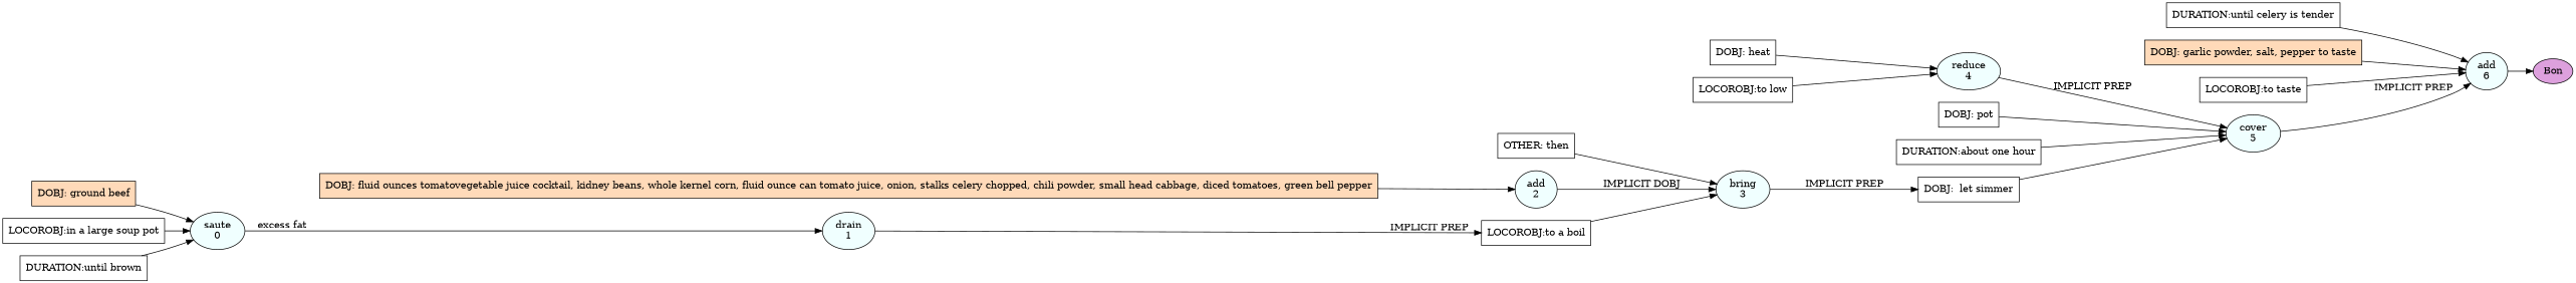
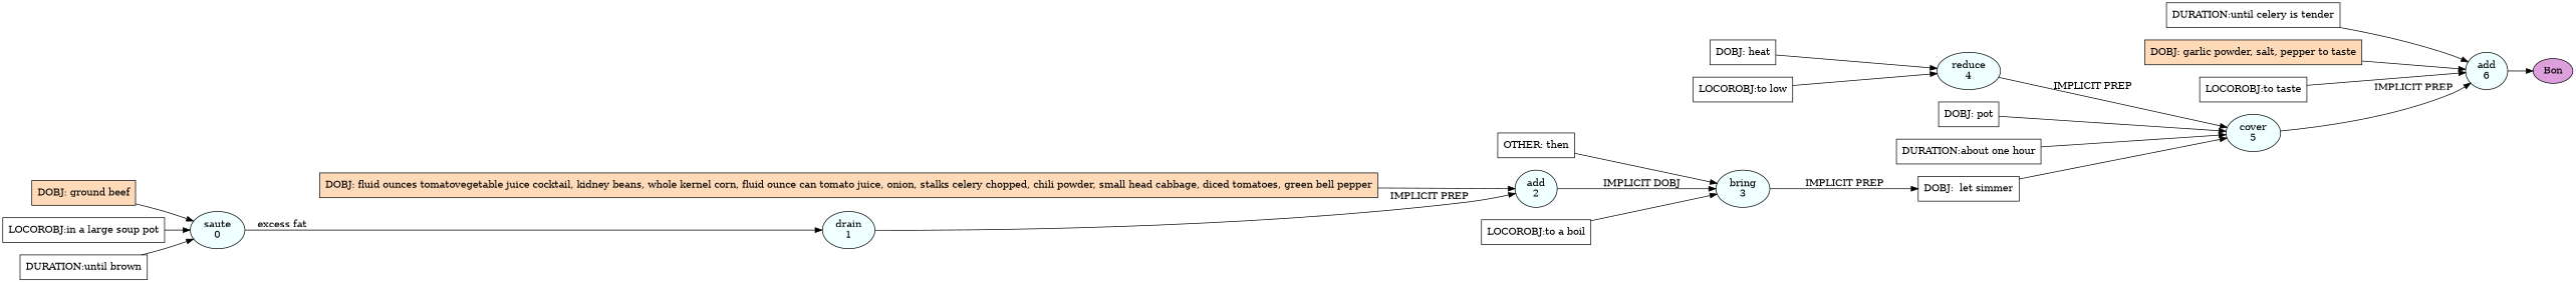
  digraph {
    rankdir=LR
    node [fillcolor=white shape=box style=filled]
    n1 [fillcolor=azure label="saute\n0" shape=oval]
    n2 [fillcolor=azure label="drain\n1" shape=oval]
    n3 [fillcolor=azure label="add\n2" shape=oval]
    n4 [fillcolor=azure label="bring\n3" shape=oval]
    n5 [label="DOBJ:  let simmer"]
    n6 [fillcolor=azure label="reduce\n4" shape=oval]
    n7 [fillcolor=azure label="cover\n5" shape=oval]
    n8 [fillcolor=azure label="add\n6" shape=oval]
    n9 [fillcolor=plum label=Bon shape=oval]
    n10 [fillcolor=peachpuff label="DOBJ: ground beef"]
    n11 [label="LOCOROBJ:in a large soup pot"]
    n12 [label="DURATION:until brown"]
    n13 [fillcolor=peachpuff label="DOBJ: fluid ounces tomatovegetable juice cocktail, kidney beans, whole kernel corn, fluid ounce can tomato juice, onion, stalks celery chopped, chili powder, small head cabbage, diced tomatoes, green bell pepper"]
    n14 [label="LOCOROBJ:to a boil"]
    n15 [label="OTHER: then"]
    n16 [label="DOBJ: heat"]
    n17 [label="LOCOROBJ:to low"]
    n18 [label="DOBJ: pot"]
    n19 [label="DURATION:about one hour"]
    n20 [label="DURATION:until celery is tender"]
    n21 [fillcolor=peachpuff label="DOBJ: garlic powder, salt, pepper to taste"]
    n22 [label="LOCOROBJ:to taste"]
    n1 -> n2 [label="excess fat"]
-   n2 -> n14 [label="IMPLICIT PREP"]
+   n2 -> n3 [label="IMPLICIT PREP"]
    n3 -> n4 [label="IMPLICIT DOBJ"]
    n4 -> n5 [label="IMPLICIT PREP"]
    n5 -> n7
    n6 -> n7 [label="IMPLICIT PREP"]
    n7 -> n8 [label="IMPLICIT PREP"]
    n8 -> n9
    n10 -> n1
    n11 -> n1
    n12 -> n1
    n13 -> n3
    n14 -> n4
    n15 -> n4
    n16 -> n6
    n17 -> n6
    n18 -> n7
    n19 -> n7
    n20 -> n8
    n21 -> n8
    n22 -> n8
  }
